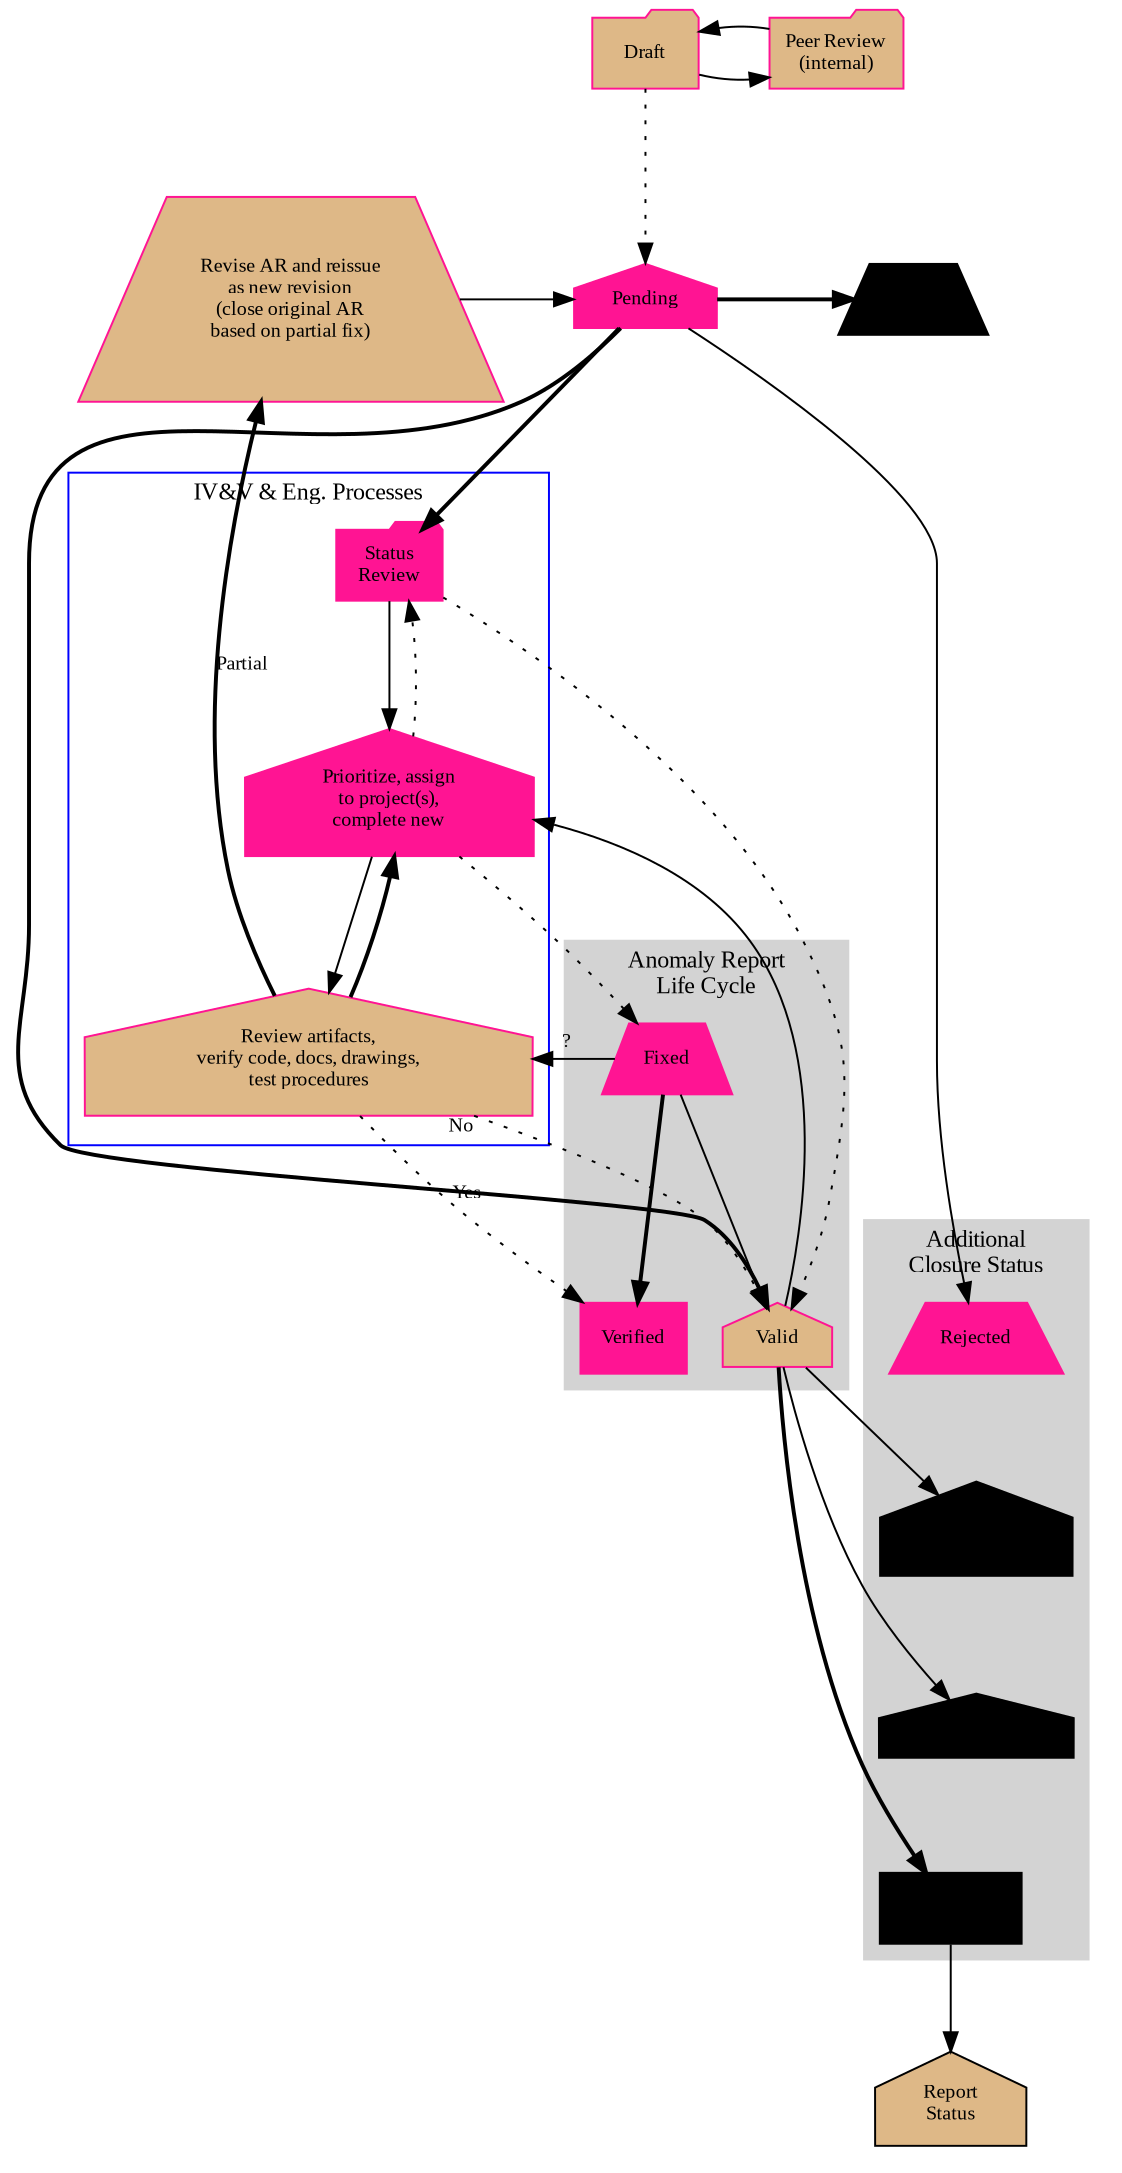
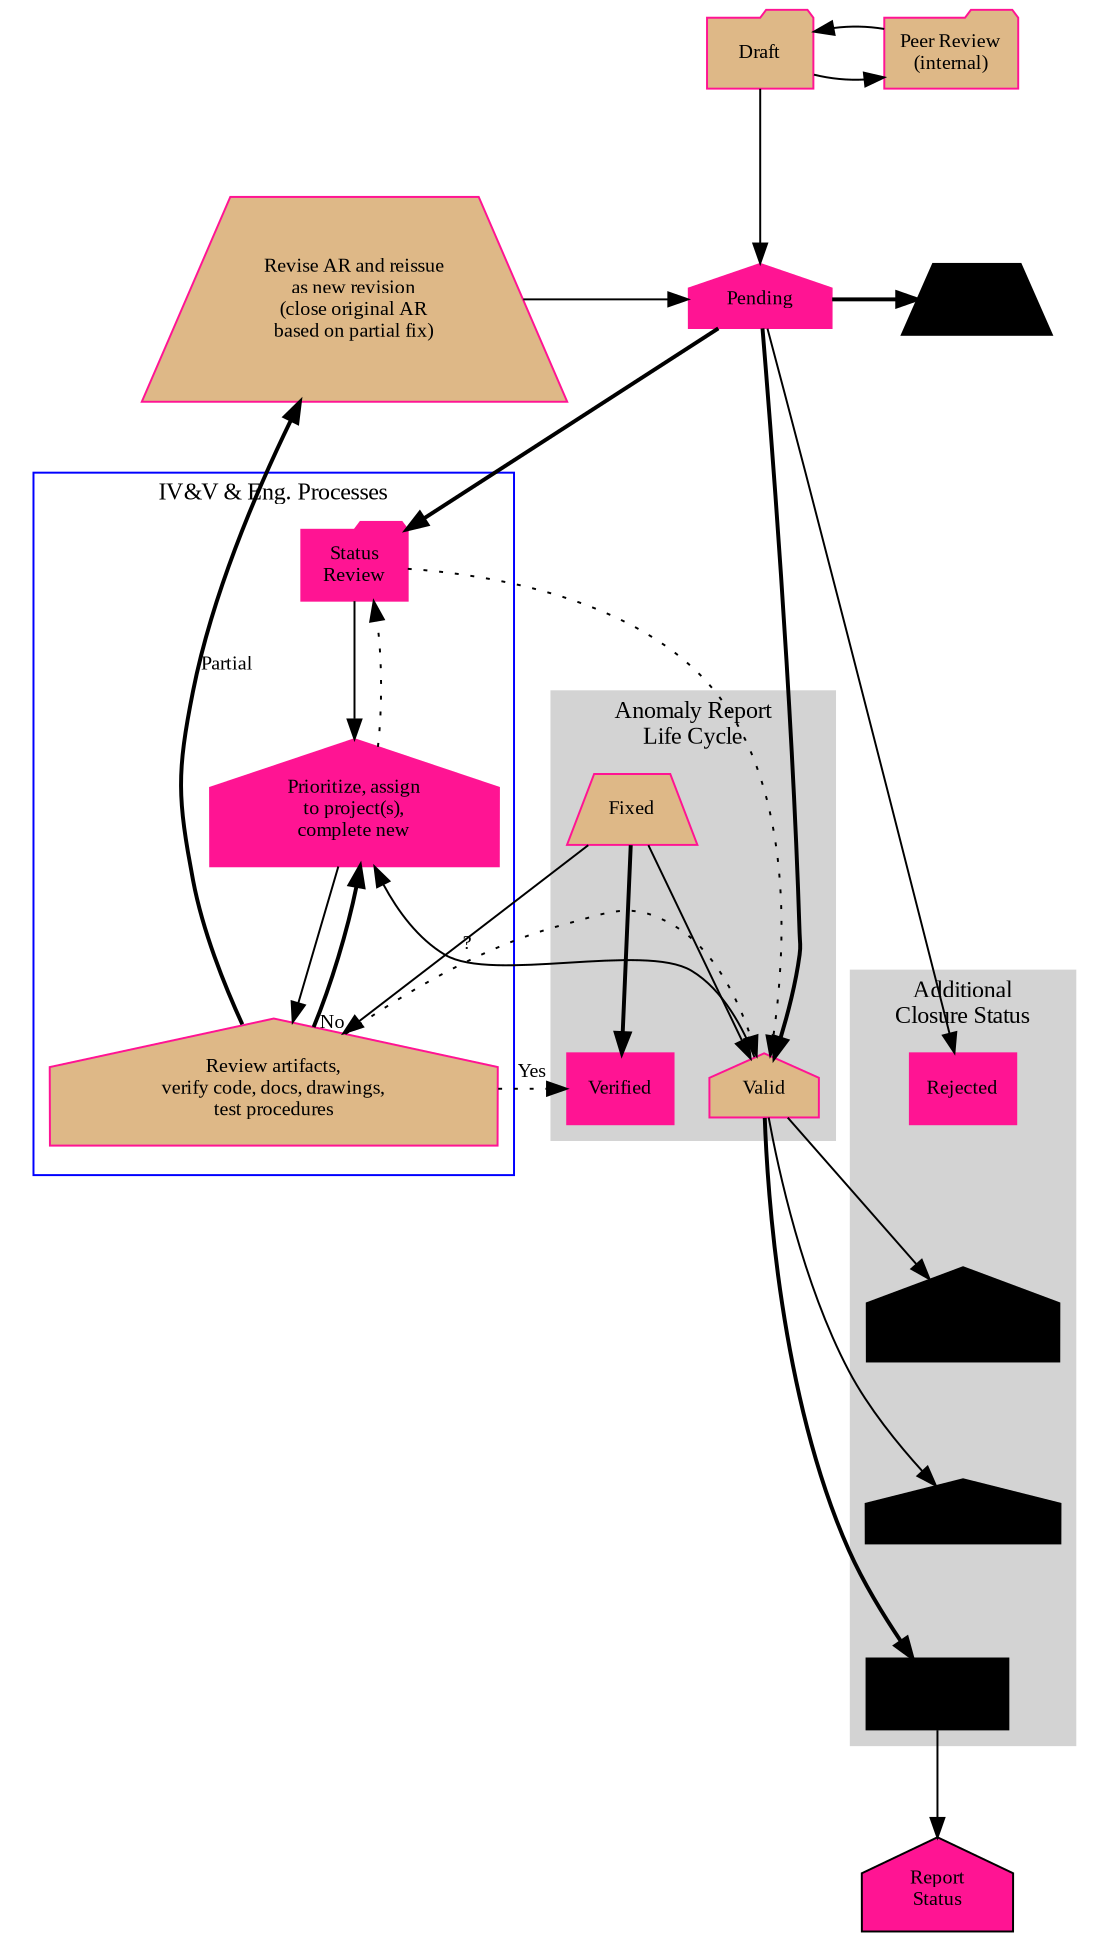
  digraph {
    compound=true
    fontname="Liberation Serif"
    fontsize=10
    labelfontname=Arial
    ranksep=.75
    node [color=deeppink fontname="Liberation Serif" fontsize=10 shape=house style=filled]
    edge [fontname="Liberation Serif" style=solid]
    Draft [fillcolor=burlywood shape=folder]
    n2 [fillcolor=burlywood label="Peer Review\n(internal)" shape=folder]
    Pending
    n4 [fillcolor=burlywood label="Revise AR and reissue\nas new revision\n(close original AR\nbased on partial fix)" shape=trapezium]
    Invalid [color=black shape=trapezium]
    Valid [fillcolor=burlywood]
-   Fixed [shape=trapezium]
+   Fixed [shape=trapezium fillcolor=burlywood]
    Verified [shape=box]
    n9 [label="Status\nReview" shape=folder]
    n10 [label="Prioritize, assign\nto project(s),\ncomplete new"]
    n11 [fillcolor=burlywood label="Review artifacts,\nverify code, docs, drawings,\ntest procedures"]
-   Rejected [shape=trapezium]
+   Rejected [shape=box]
    n13 [color=black label="Accepted\nRisk"]
    Unverifiable [color=black]
    Reconfigured [color=black shape=box]
-   n16 [color=black fillcolor=burlywood label="Report\nStatus"]
+   n16 [color=black fillcolor=deeppink label="Report\nStatus"]
    subgraph sub_1 {
      rank=same
      Draft
      n2
    }
    subgraph sub_2 {
      rank=same
      Pending
      n4
    }
    subgraph sub_3 {
      rank=same
      Pending
      Invalid
    }
    subgraph cluster_4 {
      color=lightgrey
      fontsize=12
      label="Anomaly Report\nLife Cycle"
      style=filled
      Valid
      Fixed
      Verified
    }
    subgraph cluster_5 {
      color=blue
      fontsize=12
      label="IV&V & Eng. Processes"
      n9
      n10
      n11
    }
    subgraph cluster_6 {
      color=lightgrey
      fontsize=12
      label="Additional\nClosure Status"
      style=filled
      Rejected
      n13
      Unverifiable
      Reconfigured
    }
    Draft -> n2
-   Draft -> Pending [style=dotted]
+   Draft -> Pending
    n2 -> Draft
    Pending -> Invalid [style=bold]
    Pending -> Valid [style=bold]
    Pending -> n9 [style=bold]
    Pending -> Rejected
    n4 -> Pending
    n4 -> n9 [style=invis]
    Invalid -> Rejected [style=invis]
    Valid -> n10
    Valid -> n13
    Valid -> Unverifiable
    Valid -> Reconfigured [style=bold]
    Fixed -> Valid
    Fixed -> Verified [style=bold]
    Fixed -> n11 [fontsize=10 label="?"]
    n9 -> Valid [style=dotted]
    n9 -> n10 [style=invis]
    n9 -> n10
-   n10 -> Fixed [style=dotted]
    n10 -> n9 [style=dotted]
    n10 -> n11 [style=invis]
    n10 -> n11
    n11 -> n4 [fontsize=10 label=Partial style=bold]
    n11 -> Valid [fontsize=10 style=dotted taillabel=No]
    n11 -> Verified [fontsize=10 label=Yes style=dotted]
    n11 -> n10 [style=bold]
    n11 -> n16 [style=invis]
    Rejected -> n13 [style=invis]
    n13 -> Unverifiable [style=invis]
    Unverifiable -> Reconfigured [style=invis]
    Reconfigured -> n16 [weight=10]
  }
